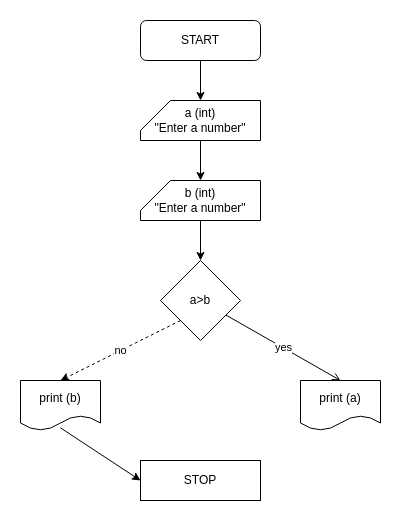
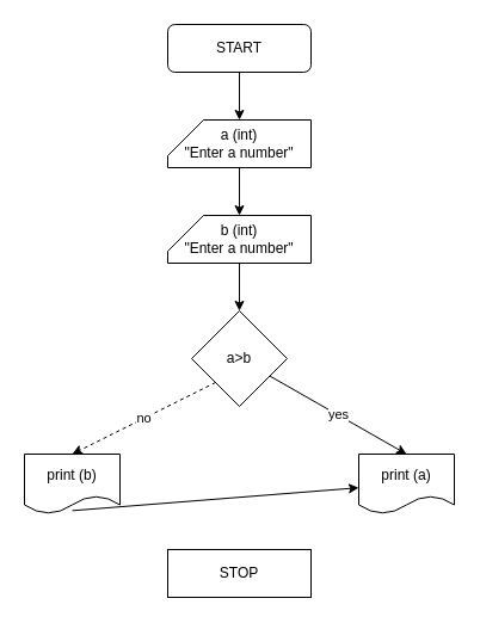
  <mxCell id="0" />
  <mxCell id="1" parent="0" />
  <mxCell id="2" value="START" style="rounded=1;whiteSpace=wrap;html=1;" parent="1" vertex="1"><mxGeometry x="140" y="20" width="120" height="40" as="geometry" /></mxCell>
  <mxCell id="3" value="a (int)&lt;div&gt;&quot;Enter a number&quot;&lt;/div&gt;" style="shape=card;whiteSpace=wrap;html=1;" parent="1" vertex="1"><mxGeometry x="140" y="100" width="120" height="40" as="geometry" /></mxCell>
  <mxCell id="4" style="edgeStyle=orthogonalEdgeStyle;rounded=0;orthogonalLoop=1;jettySize=auto;html=1;entryX=0.5;entryY=0;entryDx=0;entryDy=0;" parent="1" source="5" target="6" edge="1"><mxGeometry relative="1" as="geometry" /></mxCell>
  <mxCell id="5" value="b (int)&lt;div&gt;&quot;Enter a number&quot;&lt;/div&gt;" style="shape=card;whiteSpace=wrap;html=1;" parent="1" vertex="1"><mxGeometry x="140" y="180" width="120" height="40" as="geometry" /></mxCell>
  <mxCell id="6" value="a&amp;gt;b" style="rhombus;whiteSpace=wrap;html=1;" parent="1" vertex="1"><mxGeometry x="160" y="260" width="80" height="80" as="geometry" /></mxCell>
  <mxCell id="7" value="print (a)" style="shape=document;whiteSpace=wrap;html=1;boundedLbl=1;" parent="1" vertex="1"><mxGeometry x="300" y="380" width="80" height="50" as="geometry" /></mxCell>
  <mxCell id="8" value="print (b)" style="shape=document;whiteSpace=wrap;html=1;boundedLbl=1;" parent="1" vertex="1"><mxGeometry x="20" y="380" width="80" height="50" as="geometry" /></mxCell>
  <mxCell id="9" value="no" style="endArrow=classic;html=1;rounded=0;entryX=0.5;entryY=0;entryDx=0;entryDy=0;exitX=0;exitY=1;exitDx=0;exitDy=0;dashed=1;" parent="1" source="6" target="8" edge="1"><mxGeometry width="50" height="50" relative="1" as="geometry"><mxPoint x="140" y="340" as="sourcePoint" /><mxPoint x="180" y="320" as="targetPoint" /></mxGeometry></mxCell>
- <mxCell id="10" value="yes" style="endArrow=open;html=1;rounded=0;entryX=0.5;entryY=0;entryDx=0;entryDy=0;" parent="1" source="6" target="7" edge="1"><mxGeometry width="50" height="50" relative="1" as="geometry"><mxPoint x="250" y="370" as="sourcePoint" /><mxPoint x="300" y="320" as="targetPoint" /></mxGeometry></mxCell>
+ <mxCell id="10" value="yes" style="endArrow=classic;html=1;rounded=0;entryX=0.5;entryY=0;entryDx=0;entryDy=0;" parent="1" source="6" target="7" edge="1"><mxGeometry width="50" height="50" relative="1" as="geometry"><mxPoint x="250" y="370" as="sourcePoint" /><mxPoint x="300" y="320" as="targetPoint" /></mxGeometry></mxCell>
  <mxCell id="11" value="STOP" style="whiteSpace=wrap;html=1;rounded=0;" parent="1" vertex="1"><mxGeometry x="140" y="460" width="120" height="40" as="geometry" /></mxCell>
- <mxCell id="12" value="" style="endArrow=classic;html=1;rounded=0;exitX=0.5;exitY=0.947;exitDx=0;exitDy=0;exitPerimeter=0;entryX=0;entryY=0.5;entryDx=0;entryDy=0;" parent="1" source="8" target="11" edge="1"><mxGeometry width="50" height="50" relative="1" as="geometry"><mxPoint x="60" y="490" as="sourcePoint" /><mxPoint x="110" y="440" as="targetPoint" /></mxGeometry></mxCell>
+ <mxCell id="12" value="" style="endArrow=classic;html=1;rounded=0;exitX=0.5;exitY=0.947;exitDx=0;exitDy=0;exitPerimeter=0;" parent="1" source="8" target="7" edge="1"><mxGeometry width="50" height="50" relative="1" as="geometry"><mxPoint x="60" y="490" as="sourcePoint" /><mxPoint x="110" y="440" as="targetPoint" /></mxGeometry></mxCell>
  <mxCell id="13" style="edgeStyle=orthogonalEdgeStyle;rounded=0;orthogonalLoop=1;jettySize=auto;html=1;entryX=0.5;entryY=0;entryDx=0;entryDy=0;entryPerimeter=0;" parent="1" source="2" target="3" edge="1"><mxGeometry relative="1" as="geometry" /></mxCell>
  <mxCell id="14" style="edgeStyle=orthogonalEdgeStyle;rounded=0;orthogonalLoop=1;jettySize=auto;html=1;entryX=0.5;entryY=0;entryDx=0;entryDy=0;entryPerimeter=0;" parent="1" source="3" target="5" edge="1"><mxGeometry relative="1" as="geometry" /></mxCell>
